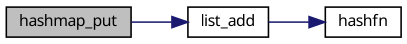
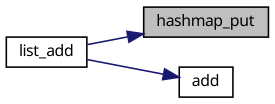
  digraph {
    fontname="Noto Sans"
    rankdir=LR
    node [color=black fillcolor=white fontname="Noto Sans" fontsize=10 shape=record style=filled]
    edge [color=midnightblue fontname="Noto Sans" fontsize=10 labelfontname=Helvetica labelfontsize=10 style=solid]
    n1 [fillcolor=grey75 fontcolor=black height=0.2 label=hashmap_put width=0.4]
    n2 [height=0.2 label=list_add width=0.4]
-   n3 [height=0.2 label=hashfn width=0.4]
-   n1 -> n2
+   n3 [height=0.2 label=add width=0.4]
+   n2 -> n1
    n2 -> n3
  }
